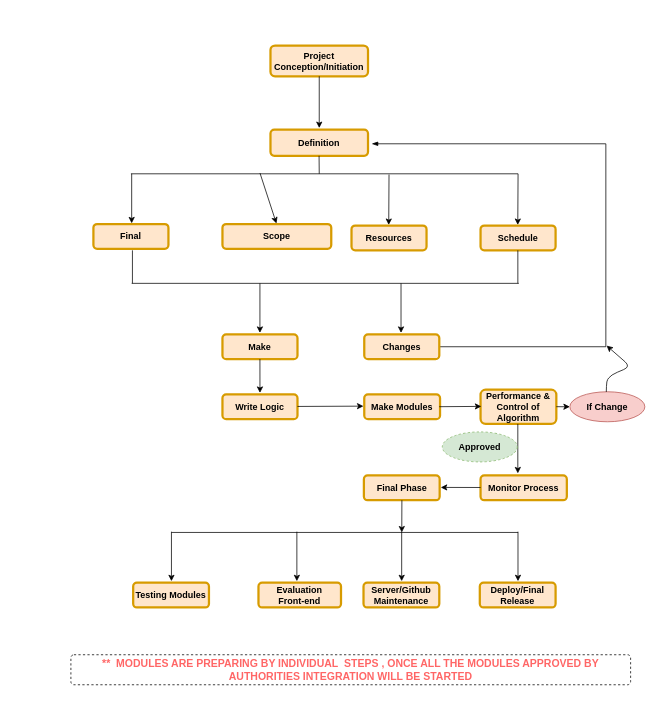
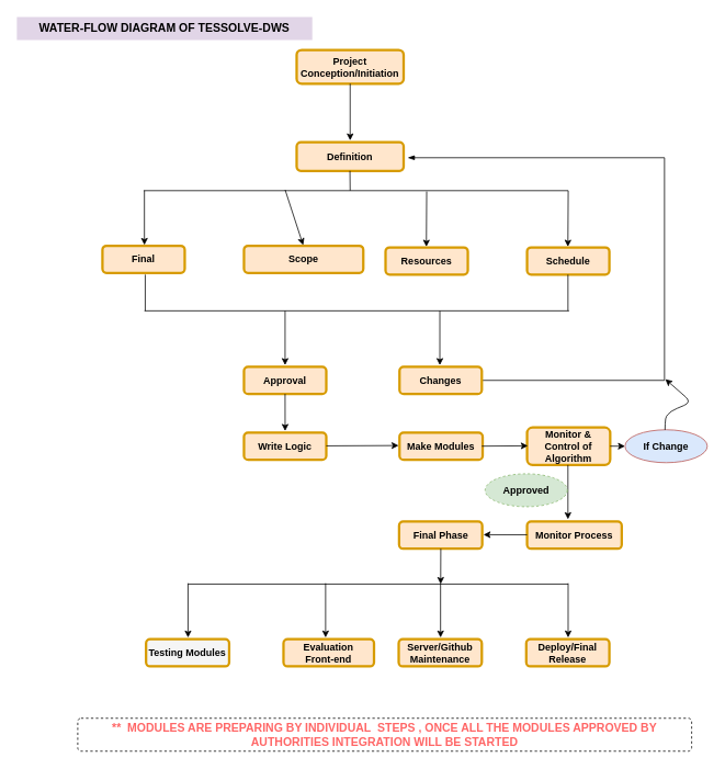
  <mxCell id="0" />
  <mxCell id="1" parent="0" />
  <mxCell id="2" value="Project Conception/Initiation" style="whiteSpace=wrap;align=center;verticalAlign=middle;fontStyle=1;strokeWidth=3;fillColor=#ffe6cc;strokeColor=#d79b00;shadow=0;sketch=0;rounded=1;" parent="1" vertex="1"><mxGeometry x="360" y="60" width="130" height="41" as="geometry" /></mxCell>
  <mxCell id="3" value="" style="endArrow=classic;html=1;exitX=0.5;exitY=1;exitDx=0;exitDy=0;" parent="1" source="2" edge="1"><mxGeometry width="50" height="50" relative="1" as="geometry"><mxPoint x="420" y="350" as="sourcePoint" /><mxPoint x="425" y="170" as="targetPoint" /></mxGeometry></mxCell>
  <mxCell id="4" value="Definition" style="whiteSpace=wrap;align=center;verticalAlign=middle;fontStyle=1;strokeWidth=3;fillColor=#ffe6cc;strokeColor=#d79b00;shadow=0;sketch=0;rounded=1;" parent="1" vertex="1"><mxGeometry x="360" y="172" width="130" height="35" as="geometry" /></mxCell>
  <mxCell id="5" value="" style="endArrow=none;html=1;" parent="1" edge="1"><mxGeometry width="50" height="50" relative="1" as="geometry"><mxPoint x="174" y="231" as="sourcePoint" /><mxPoint x="690" y="231" as="targetPoint" /></mxGeometry></mxCell>
  <mxCell id="6" value="" style="endArrow=none;html=1;" parent="1" edge="1"><mxGeometry width="50" height="50" relative="1" as="geometry"><mxPoint x="425" y="231" as="sourcePoint" /><mxPoint x="424.76" y="207" as="targetPoint" /></mxGeometry></mxCell>
  <mxCell id="7" value="Final" style="whiteSpace=wrap;align=center;verticalAlign=middle;fontStyle=1;strokeWidth=3;fillColor=#ffe6cc;strokeColor=#d79b00;shadow=0;sketch=0;rounded=1;" parent="1" vertex="1"><mxGeometry x="124" y="298" width="100" height="33" as="geometry" /></mxCell>
  <mxCell id="8" value="" style="endArrow=classic;html=1;" parent="1" edge="1"><mxGeometry width="50" height="50" relative="1" as="geometry"><mxPoint x="175" y="231" as="sourcePoint" /><mxPoint x="175" y="297" as="targetPoint" /></mxGeometry></mxCell>
  <mxCell id="9" value="" style="endArrow=classic;html=1;entryX=0.496;entryY=-0.025;entryDx=0;entryDy=0;entryPerimeter=0;" parent="1" target="10" edge="1"><mxGeometry width="50" height="50" relative="1" as="geometry"><mxPoint x="346" y="230" as="sourcePoint" /><mxPoint x="346" y="292" as="targetPoint" /><Array as="points" /></mxGeometry></mxCell>
  <mxCell id="10" value="Scope" style="whiteSpace=wrap;align=center;verticalAlign=middle;fontStyle=1;strokeWidth=3;fillColor=#ffe6cc;strokeColor=#d79b00;shadow=0;sketch=0;rounded=1;" parent="1" vertex="1"><mxGeometry x="296" y="298" width="145" height="33" as="geometry" /></mxCell>
  <mxCell id="11" value="" style="endArrow=classic;html=1;entryX=0.496;entryY=-0.025;entryDx=0;entryDy=0;entryPerimeter=0;" parent="1" target="12" edge="1"><mxGeometry width="50" height="50" relative="1" as="geometry"><mxPoint x="518" y="232" as="sourcePoint" /><mxPoint x="518" y="294" as="targetPoint" /><Array as="points" /></mxGeometry></mxCell>
  <mxCell id="12" value="Resources" style="whiteSpace=wrap;align=center;verticalAlign=middle;fontStyle=1;strokeWidth=3;fillColor=#ffe6cc;strokeColor=#d79b00;shadow=0;sketch=0;rounded=1;" parent="1" vertex="1"><mxGeometry x="468" y="300" width="100" height="33" as="geometry" /></mxCell>
  <mxCell id="13" value="" style="endArrow=classic;html=1;entryX=0.496;entryY=-0.025;entryDx=0;entryDy=0;entryPerimeter=0;" parent="1" target="14" edge="1"><mxGeometry width="50" height="50" relative="1" as="geometry"><mxPoint x="690" y="231" as="sourcePoint" /><mxPoint x="690" y="294" as="targetPoint" /><Array as="points" /></mxGeometry></mxCell>
  <mxCell id="14" value="Schedule" style="whiteSpace=wrap;align=center;verticalAlign=middle;fontStyle=1;strokeWidth=3;fillColor=#ffe6cc;strokeColor=#d79b00;shadow=0;sketch=0;rounded=1;" parent="1" vertex="1"><mxGeometry x="640" y="300" width="100" height="33" as="geometry" /></mxCell>
  <mxCell id="15" value="" style="endArrow=none;html=1;" parent="1" edge="1"><mxGeometry width="50" height="50" relative="1" as="geometry"><mxPoint x="175" y="377" as="sourcePoint" /><mxPoint x="691" y="377" as="targetPoint" /></mxGeometry></mxCell>
  <mxCell id="16" value="" style="endArrow=none;html=1;" parent="1" edge="1"><mxGeometry width="50" height="50" relative="1" as="geometry"><mxPoint x="176" y="377" as="sourcePoint" /><mxPoint x="176" y="333" as="targetPoint" /></mxGeometry></mxCell>
  <mxCell id="17" value="" style="endArrow=none;html=1;" parent="1" edge="1"><mxGeometry width="50" height="50" relative="1" as="geometry"><mxPoint x="689.71" y="377" as="sourcePoint" /><mxPoint x="689.71" y="333" as="targetPoint" /></mxGeometry></mxCell>
  <mxCell id="18" value="" style="endArrow=classic;html=1;" parent="1" edge="1"><mxGeometry width="50" height="50" relative="1" as="geometry"><mxPoint x="345.94" y="377" as="sourcePoint" /><mxPoint x="345.94" y="443" as="targetPoint" /></mxGeometry></mxCell>
  <mxCell id="19" value="" style="endArrow=classic;html=1;" parent="1" edge="1"><mxGeometry width="50" height="50" relative="1" as="geometry"><mxPoint x="534" y="377" as="sourcePoint" /><mxPoint x="534" y="443" as="targetPoint" /></mxGeometry></mxCell>
- <mxCell id="20" value="Make" style="whiteSpace=wrap;align=center;verticalAlign=middle;fontStyle=1;strokeWidth=3;fillColor=#ffe6cc;strokeColor=#d79b00;shadow=0;sketch=0;rounded=1;" parent="1" vertex="1"><mxGeometry x="296" y="445" width="100" height="33" as="geometry" /></mxCell>
+ <mxCell id="20" value="Approval" style="whiteSpace=wrap;align=center;verticalAlign=middle;fontStyle=1;strokeWidth=3;fillColor=#ffe6cc;strokeColor=#d79b00;shadow=0;sketch=0;rounded=1;" parent="1" vertex="1"><mxGeometry x="296" y="445" width="100" height="33" as="geometry" /></mxCell>
  <mxCell id="21" style="edgeStyle=orthogonalEdgeStyle;rounded=0;orthogonalLoop=1;jettySize=auto;html=1;endArrow=blockThin;endFill=1;" parent="1" source="22" edge="1"><mxGeometry relative="1" as="geometry"><mxPoint x="495" y="191" as="targetPoint" /><Array as="points"><mxPoint x="807" y="462" /><mxPoint x="807" y="191" /></Array></mxGeometry></mxCell>
  <mxCell id="22" value="Changes" style="whiteSpace=wrap;align=center;verticalAlign=middle;fontStyle=1;strokeWidth=3;fillColor=#ffe6cc;strokeColor=#d79b00;shadow=0;sketch=0;rounded=1;" parent="1" vertex="1"><mxGeometry x="485" y="445" width="100" height="33" as="geometry" /></mxCell>
  <mxCell id="23" value="" style="endArrow=classic;html=1;" parent="1" edge="1"><mxGeometry width="50" height="50" relative="1" as="geometry"><mxPoint x="345.94" y="478" as="sourcePoint" /><mxPoint x="346" y="523" as="targetPoint" /></mxGeometry></mxCell>
  <mxCell id="24" value="Write Logic" style="whiteSpace=wrap;align=center;verticalAlign=middle;fontStyle=1;strokeWidth=3;fillColor=#ffe6cc;strokeColor=#d79b00;shadow=0;sketch=0;rounded=1;" parent="1" vertex="1"><mxGeometry x="296" y="525" width="100" height="33" as="geometry" /></mxCell>
  <mxCell id="25" value="" style="endArrow=classic;html=1;entryX=-0.011;entryY=0.475;entryDx=0;entryDy=0;entryPerimeter=0;" parent="1" target="26" edge="1"><mxGeometry width="50" height="50" relative="1" as="geometry"><mxPoint x="396" y="541.07" as="sourcePoint" /><mxPoint x="481" y="541" as="targetPoint" /></mxGeometry></mxCell>
  <mxCell id="26" value="Make Modules" style="whiteSpace=wrap;align=center;verticalAlign=middle;fontStyle=1;strokeWidth=3;fillColor=#ffe6cc;strokeColor=#d79b00;shadow=0;sketch=0;rounded=1;" parent="1" vertex="1"><mxGeometry x="485" y="525" width="101" height="33" as="geometry" /></mxCell>
- <mxCell id="27" value="Performance &amp; Control of Algorithm" style="whiteSpace=wrap;align=center;verticalAlign=middle;fontStyle=1;strokeWidth=3;fillColor=#ffe6cc;strokeColor=#d79b00;shadow=0;sketch=0;rounded=1;" vertex="1" parent="1"><mxGeometry x="640" y="518.75" width="101" height="45.5" as="geometry" /></mxCell>
+ <mxCell id="27" value="Monitor &amp; Control of Algorithm" style="whiteSpace=wrap;align=center;verticalAlign=middle;fontStyle=1;strokeWidth=3;fillColor=#ffe6cc;strokeColor=#d79b00;shadow=0;sketch=0;rounded=1;" vertex="1" parent="1"><mxGeometry x="640" y="518.75" width="101" height="45.5" as="geometry" /></mxCell>
  <mxCell id="28" value="" style="endArrow=classic;html=1;" edge="1" parent="1"><mxGeometry width="50" height="50" relative="1" as="geometry"><mxPoint x="585" y="541.4" as="sourcePoint" /><mxPoint x="641" y="541" as="targetPoint" /></mxGeometry></mxCell>
  <mxCell id="29" value="" style="endArrow=classic;html=1;" edge="1" parent="1"><mxGeometry width="50" height="50" relative="1" as="geometry"><mxPoint x="689.66" y="564.25" as="sourcePoint" /><mxPoint x="689.66" y="630.25" as="targetPoint" /></mxGeometry></mxCell>
  <mxCell id="30" value="Monitor Process" style="whiteSpace=wrap;align=center;verticalAlign=middle;fontStyle=1;strokeWidth=3;fillColor=#ffe6cc;strokeColor=#d79b00;shadow=0;sketch=0;rounded=1;" vertex="1" parent="1"><mxGeometry x="640" y="633" width="115" height="33" as="geometry" /></mxCell>
  <mxCell id="31" value="" style="endArrow=classic;html=1;entryX=0;entryY=0.5;entryDx=0;entryDy=0;" edge="1" parent="1" target="32"><mxGeometry width="50" height="50" relative="1" as="geometry"><mxPoint x="741" y="541.4" as="sourcePoint" /><mxPoint x="757" y="542" as="targetPoint" /></mxGeometry></mxCell>
- <mxCell id="32" value="If Change" style="ellipse;whiteSpace=wrap;html=1;align=center;fontStyle=1;fillColor=#f8cecc;strokeColor=#b85450;" vertex="1" parent="1"><mxGeometry x="759" y="521.5" width="100" height="40" as="geometry" /></mxCell>
+ <mxCell id="32" value="If Change" style="ellipse;whiteSpace=wrap;html=1;align=center;fontStyle=1;fillColor=#dae8fc;strokeColor=#b85450;" vertex="1" parent="1"><mxGeometry x="759" y="521.5" width="100" height="40" as="geometry" /></mxCell>
  <mxCell id="33" value="" style="endArrow=none;html=1;entryX=0.486;entryY=0.006;entryDx=0;entryDy=0;entryPerimeter=0;endFill=0;startArrow=classic;startFill=1;" edge="1" parent="1" target="32"><mxGeometry width="50" height="50" relative="1" as="geometry"><mxPoint x="808" y="460" as="sourcePoint" /><mxPoint x="807" y="519" as="targetPoint" /><Array as="points"><mxPoint x="840" y="488" /><mxPoint x="814" y="499" /><mxPoint x="808" y="507" /></Array></mxGeometry></mxCell>
  <mxCell id="34" value="" style="endArrow=none;html=1;entryX=-0.011;entryY=0.475;entryDx=0;entryDy=0;entryPerimeter=0;endFill=0;startArrow=classic;startFill=1;" edge="1" parent="1"><mxGeometry width="50" height="50" relative="1" as="geometry"><mxPoint x="587" y="649" as="sourcePoint" /><mxPoint x="639.999" y="649.085" as="targetPoint" /></mxGeometry></mxCell>
  <mxCell id="35" value="Final Phase" style="whiteSpace=wrap;align=center;verticalAlign=middle;fontStyle=1;strokeWidth=3;fillColor=#ffe6cc;strokeColor=#d79b00;shadow=0;sketch=0;rounded=1;" vertex="1" parent="1"><mxGeometry x="484.5" y="633" width="101" height="33" as="geometry" /></mxCell>
  <mxCell id="36" value="" style="endArrow=none;html=1;" edge="1" parent="1"><mxGeometry width="50" height="50" relative="1" as="geometry"><mxPoint x="228" y="709" as="sourcePoint" /><mxPoint x="690" y="709" as="targetPoint" /></mxGeometry></mxCell>
  <mxCell id="37" value="" style="endArrow=classic;html=1;" edge="1" parent="1"><mxGeometry width="50" height="50" relative="1" as="geometry"><mxPoint x="228" y="708" as="sourcePoint" /><mxPoint x="228" y="774" as="targetPoint" /></mxGeometry></mxCell>
- <mxCell id="38" value="Testing Modules" style="whiteSpace=wrap;align=center;verticalAlign=middle;fontStyle=1;strokeWidth=3;fillColor=#ffe6cc;strokeColor=#d79b00;shadow=0;sketch=0;rounded=1;" vertex="1" parent="1"><mxGeometry x="177" y="776" width="101" height="33" as="geometry" /></mxCell>
+ <mxCell id="38" value="Testing Modules" style="whiteSpace=wrap;align=center;verticalAlign=middle;fontStyle=1;strokeWidth=3;fillColor=#f5f5f5;strokeColor=#d79b00;shadow=0;sketch=0;rounded=1;" vertex="1" parent="1"><mxGeometry x="177" y="776" width="101" height="33" as="geometry" /></mxCell>
  <mxCell id="39" value="Approved" style="ellipse;whiteSpace=wrap;html=1;align=center;fontStyle=1;fillColor=#d5e8d4;strokeColor=#82b366;dashed=1;" vertex="1" parent="1"><mxGeometry x="589" y="575" width="100" height="40" as="geometry" /></mxCell>
  <mxCell id="40" value="" style="endArrow=classic;html=1;" edge="1" parent="1"><mxGeometry width="50" height="50" relative="1" as="geometry"><mxPoint x="535.16" y="666" as="sourcePoint" /><mxPoint x="535" y="709" as="targetPoint" /></mxGeometry></mxCell>
  <mxCell id="41" value="" style="endArrow=classic;html=1;" edge="1" parent="1"><mxGeometry width="50" height="50" relative="1" as="geometry"><mxPoint x="395.17" y="708" as="sourcePoint" /><mxPoint x="395.17" y="774" as="targetPoint" /></mxGeometry></mxCell>
  <mxCell id="42" value="Evaluation &#10;Front-end" style="whiteSpace=wrap;align=center;verticalAlign=middle;fontStyle=1;strokeWidth=3;fillColor=#ffe6cc;strokeColor=#d79b00;shadow=0;sketch=0;rounded=1;" vertex="1" parent="1"><mxGeometry x="344" y="776" width="110" height="33" as="geometry" /></mxCell>
  <mxCell id="43" value="" style="endArrow=classic;html=1;" edge="1" parent="1"><mxGeometry width="50" height="50" relative="1" as="geometry"><mxPoint x="534.88" y="708" as="sourcePoint" /><mxPoint x="534.88" y="774" as="targetPoint" /></mxGeometry></mxCell>
  <mxCell id="44" value="Server/Github Maintenance" style="whiteSpace=wrap;align=center;verticalAlign=middle;fontStyle=1;strokeWidth=3;fillColor=#ffe6cc;strokeColor=#d79b00;shadow=0;sketch=0;rounded=1;" vertex="1" parent="1"><mxGeometry x="484" y="776" width="101" height="33" as="geometry" /></mxCell>
  <mxCell id="45" value="" style="endArrow=classic;html=1;" edge="1" parent="1"><mxGeometry width="50" height="50" relative="1" as="geometry"><mxPoint x="689.9" y="708" as="sourcePoint" /><mxPoint x="689.9" y="774" as="targetPoint" /></mxGeometry></mxCell>
  <mxCell id="46" value="Deploy/Final Release" style="whiteSpace=wrap;align=center;verticalAlign=middle;fontStyle=1;strokeWidth=3;fillColor=#ffe6cc;strokeColor=#d79b00;shadow=0;sketch=0;rounded=1;" vertex="1" parent="1"><mxGeometry x="639" y="776" width="101" height="33" as="geometry" /></mxCell>
  <mxCell id="47" value="&lt;b&gt;&lt;font style=&quot;font-size: 14px&quot; color=&quot;#ff6666&quot;&gt;**&amp;nbsp; MODULES ARE PREPARING BY INDIVIDUAL&amp;nbsp; STEPS , ONCE ALL THE MODULES APPROVED BY AUTHORITIES INTEGRATION WILL BE STARTED&lt;/font&gt;&lt;/b&gt;" style="rounded=1;arcSize=10;whiteSpace=wrap;html=1;align=center;dashed=1;" vertex="1" parent="1"><mxGeometry x="94" y="872" width="746" height="40" as="geometry" /></mxCell>
+ <mxCell id="48" value="WATER-FLOW DIAGRAM OF TESSOLVE-DWS" style="whiteSpace=wrap;html=1;align=center;dashed=1;fillColor=#e1d5e7;strokeColor=none;fontSize=14;fontStyle=1" vertex="1" parent="1"><mxGeometry width="359" height="28" as="geometry" x="20" y="20" /></mxCell>
